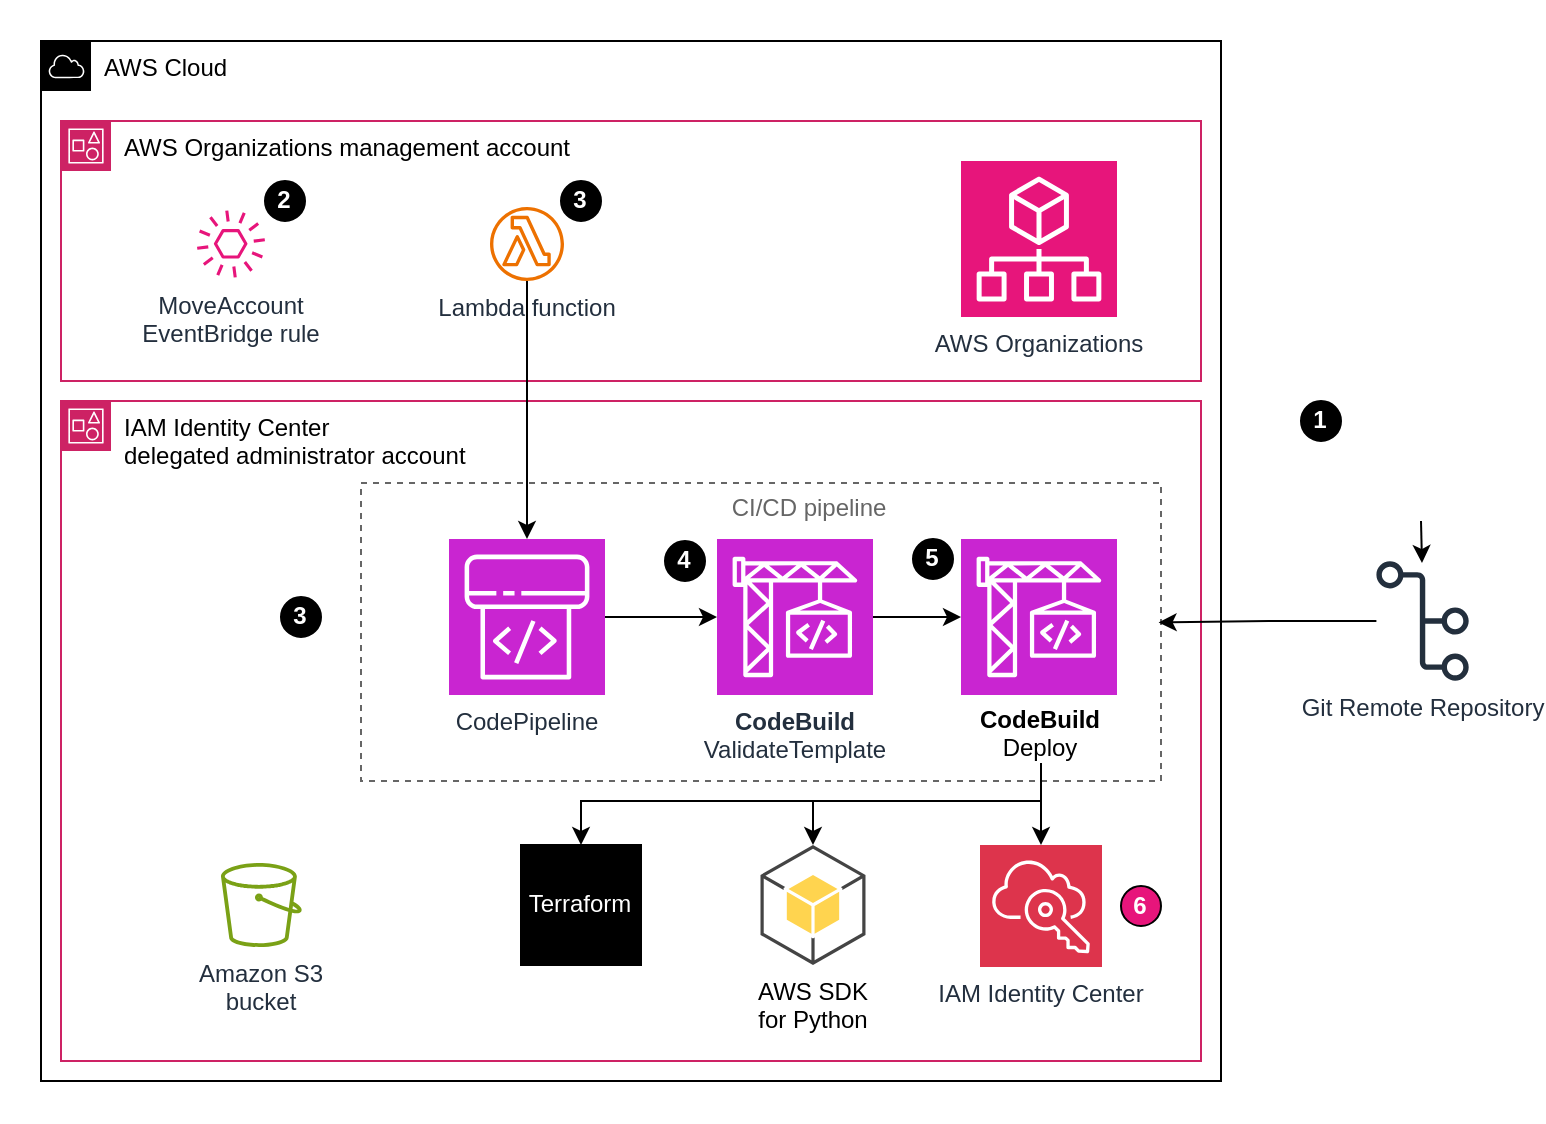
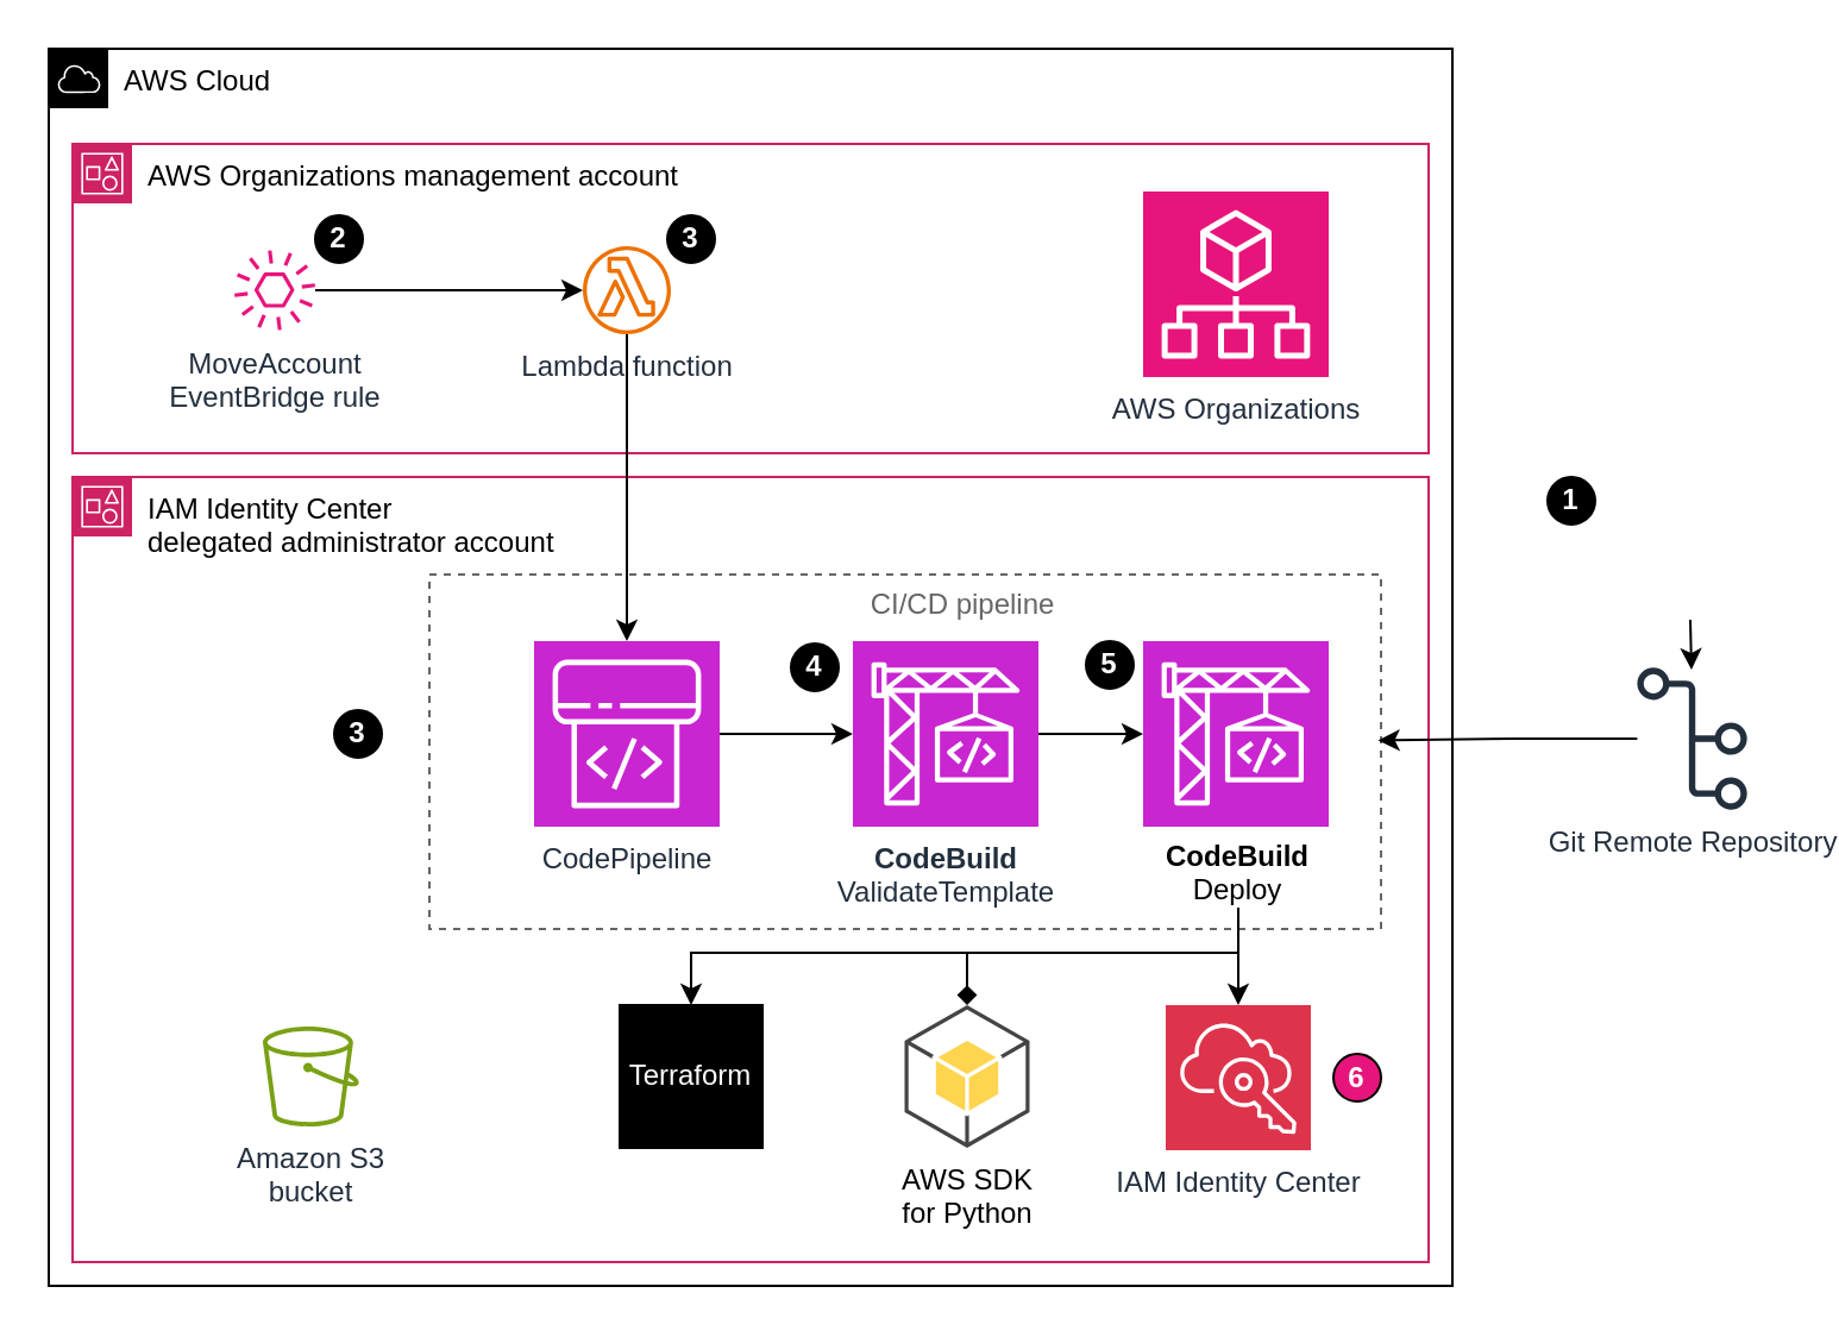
  <mxCell id="0" />
  <mxCell id="1" parent="0" />
  <mxCell id="2" value="&lt;font color=&quot;#000000&quot;&gt;AWS Cloud&lt;/font&gt;" style="sketch=0;outlineConnect=0;gradientColor=none;html=1;whiteSpace=wrap;fontSize=12;fontStyle=0;shape=mxgraph.aws4.group;grIcon=mxgraph.aws4.group_aws_cloud;strokeColor=#000000;fillColor=none;verticalAlign=top;align=left;spacingLeft=30;fontColor=#AAB7B8;dashed=0;" vertex="1" parent="1"><mxGeometry x="20" y="20" width="590" height="520" as="geometry" /></mxCell>
  <mxCell id="3" value="" style="rounded=0;whiteSpace=wrap;html=1;fillColor=none;dashed=1;strokeColor=#666666;" vertex="1" parent="1"><mxGeometry x="180" y="241" width="400" height="149" as="geometry" /></mxCell>
  <mxCell id="4" value="&lt;font color=&quot;#000000&quot;&gt;AWS Organizations management account&lt;/font&gt;" style="points=[[0,0],[0.25,0],[0.5,0],[0.75,0],[1,0],[1,0.25],[1,0.5],[1,0.75],[1,1],[0.75,1],[0.5,1],[0.25,1],[0,1],[0,0.75],[0,0.5],[0,0.25]];outlineConnect=0;gradientColor=none;html=1;whiteSpace=wrap;fontSize=12;fontStyle=0;container=1;pointerEvents=0;collapsible=0;recursiveResize=0;shape=mxgraph.aws4.group;grIcon=mxgraph.aws4.group_account;strokeColor=#CD2264;fillColor=none;verticalAlign=top;align=left;spacingLeft=30;fontColor=#CD2264;dashed=0;" vertex="1" parent="1"><mxGeometry x="30" y="60" width="570" height="130" as="geometry" /></mxCell>
  <mxCell id="5" value="MoveAccount&lt;br&gt;EventBridge rule" style="sketch=0;outlineConnect=0;fontColor=#232F3E;gradientColor=none;fillColor=#E7157B;strokeColor=none;dashed=0;verticalLabelPosition=bottom;verticalAlign=top;align=center;html=1;fontSize=12;fontStyle=0;aspect=fixed;pointerEvents=1;shape=mxgraph.aws4.event;" vertex="1" parent="4"><mxGeometry x="68" y="44.5" width="34" height="34" as="geometry" /></mxCell>
  <mxCell id="6" value="&lt;font color=&quot;#ffffff&quot;&gt;&lt;b&gt;3&lt;/b&gt;&lt;/font&gt;" style="ellipse;whiteSpace=wrap;html=1;fillColor=#000000;" vertex="1" parent="4"><mxGeometry x="250" y="30" width="20" height="20" as="geometry" /></mxCell>
  <mxCell id="7" value="&lt;font color=&quot;#ffffff&quot;&gt;&lt;b&gt;2&lt;/b&gt;&lt;/font&gt;" style="ellipse;whiteSpace=wrap;html=1;fillColor=#000000;" vertex="1" parent="4"><mxGeometry x="102" y="30" width="20" height="20" as="geometry" /></mxCell>
  <mxCell id="8" value="&lt;font color=&quot;#000000&quot;&gt;IAM Identity Center &lt;br&gt;delegated administrator account&lt;/font&gt;" style="points=[[0,0],[0.25,0],[0.5,0],[0.75,0],[1,0],[1,0.25],[1,0.5],[1,0.75],[1,1],[0.75,1],[0.5,1],[0.25,1],[0,1],[0,0.75],[0,0.5],[0,0.25]];outlineConnect=0;gradientColor=none;html=1;whiteSpace=wrap;fontSize=12;fontStyle=0;container=1;pointerEvents=0;collapsible=0;recursiveResize=0;shape=mxgraph.aws4.group;grIcon=mxgraph.aws4.group_account;strokeColor=#CD2264;fillColor=none;verticalAlign=top;align=left;spacingLeft=30;fontColor=#CD2264;dashed=0;" vertex="1" parent="1"><mxGeometry x="30" y="200" width="570" height="330" as="geometry" /></mxCell>
  <mxCell id="9" style="edgeStyle=orthogonalEdgeStyle;rounded=0;orthogonalLoop=1;jettySize=auto;html=1;" edge="1" parent="8" source="10" target="13"><mxGeometry relative="1" as="geometry" /></mxCell>
  <mxCell id="10" value="&lt;b&gt;CodeBuild&lt;/b&gt;&lt;br&gt;ValidateTemplate" style="sketch=0;points=[[0,0,0],[0.25,0,0],[0.5,0,0],[0.75,0,0],[1,0,0],[0,1,0],[0.25,1,0],[0.5,1,0],[0.75,1,0],[1,1,0],[0,0.25,0],[0,0.5,0],[0,0.75,0],[1,0.25,0],[1,0.5,0],[1,0.75,0]];outlineConnect=0;fontColor=#232F3E;fillColor=#C925D1;strokeColor=#ffffff;dashed=0;verticalLabelPosition=bottom;verticalAlign=top;align=center;html=1;fontSize=12;fontStyle=0;aspect=fixed;shape=mxgraph.aws4.resourceIcon;resIcon=mxgraph.aws4.codebuild;" vertex="1" parent="8"><mxGeometry x="328" y="69" width="78" height="78" as="geometry" /></mxCell>
  <mxCell id="11" style="edgeStyle=orthogonalEdgeStyle;rounded=0;orthogonalLoop=1;jettySize=auto;html=1;" edge="1" parent="8" source="12" target="10"><mxGeometry relative="1" as="geometry" /></mxCell>
  <mxCell id="12" value="CodePipeline" style="sketch=0;points=[[0,0,0],[0.25,0,0],[0.5,0,0],[0.75,0,0],[1,0,0],[0,1,0],[0.25,1,0],[0.5,1,0],[0.75,1,0],[1,1,0],[0,0.25,0],[0,0.5,0],[0,0.75,0],[1,0.25,0],[1,0.5,0],[1,0.75,0]];outlineConnect=0;fontColor=#232F3E;fillColor=#C925D1;strokeColor=#ffffff;dashed=0;verticalLabelPosition=bottom;verticalAlign=top;align=center;html=1;fontSize=12;fontStyle=0;aspect=fixed;shape=mxgraph.aws4.resourceIcon;resIcon=mxgraph.aws4.codepipeline;" vertex="1" parent="8"><mxGeometry x="194" y="69" width="78" height="78" as="geometry" /></mxCell>
  <mxCell id="13" value="" style="sketch=0;points=[[0,0,0],[0.25,0,0],[0.5,0,0],[0.75,0,0],[1,0,0],[0,1,0],[0.25,1,0],[0.5,1,0],[0.75,1,0],[1,1,0],[0,0.25,0],[0,0.5,0],[0,0.75,0],[1,0.25,0],[1,0.5,0],[1,0.75,0]];outlineConnect=0;fontColor=#232F3E;fillColor=#C925D1;strokeColor=#ffffff;dashed=0;verticalLabelPosition=bottom;verticalAlign=top;align=center;html=1;fontSize=12;fontStyle=0;aspect=fixed;shape=mxgraph.aws4.resourceIcon;resIcon=mxgraph.aws4.codebuild;" vertex="1" parent="8"><mxGeometry x="450" y="69" width="78" height="78" as="geometry" /></mxCell>
  <mxCell id="14" value="AWS SDK&lt;br&gt;for Python" style="outlineConnect=0;dashed=0;verticalLabelPosition=bottom;verticalAlign=top;align=center;html=1;shape=mxgraph.aws3.android;fillColor=#FFD44F;gradientColor=none;" vertex="1" parent="8"><mxGeometry x="349.75" y="222" width="52.5" height="60" as="geometry" /></mxCell>
  <mxCell id="15" value="Amazon S3&lt;br&gt;bucket" style="sketch=0;outlineConnect=0;fontColor=#232F3E;gradientColor=none;fillColor=#7AA116;strokeColor=none;dashed=0;verticalLabelPosition=bottom;verticalAlign=top;align=center;html=1;fontSize=12;fontStyle=0;aspect=fixed;pointerEvents=1;shape=mxgraph.aws4.bucket;" vertex="1" parent="8"><mxGeometry x="80" y="231" width="40.38" height="42" as="geometry" /></mxCell>
  <mxCell id="16" value="&lt;font color=&quot;#ffffff&quot;&gt;Terraform&lt;/font&gt;" style="whiteSpace=wrap;html=1;aspect=fixed;fillColor=#000000;" vertex="1" parent="8"><mxGeometry x="230" y="222" width="60" height="60" as="geometry" /></mxCell>
  <mxCell id="17" value="&lt;font color=&quot;#ffffff&quot;&gt;&lt;b&gt;3&lt;/b&gt;&lt;/font&gt;" style="ellipse;whiteSpace=wrap;html=1;fillColor=#000000;" vertex="1" parent="8"><mxGeometry x="110" y="98" width="20" height="20" as="geometry" /></mxCell>
  <mxCell id="18" style="edgeStyle=orthogonalEdgeStyle;rounded=0;orthogonalLoop=1;jettySize=auto;html=1;" edge="1" parent="1" source="19" target="12"><mxGeometry relative="1" as="geometry" /></mxCell>
  <mxCell id="19" value="Lambda function" style="sketch=0;outlineConnect=0;fontColor=#232F3E;gradientColor=none;fillColor=#ED7100;strokeColor=none;dashed=0;verticalLabelPosition=bottom;verticalAlign=top;align=center;html=1;fontSize=12;fontStyle=0;aspect=fixed;pointerEvents=1;shape=mxgraph.aws4.lambda_function;" vertex="1" parent="1"><mxGeometry x="244.5" y="103" width="37" height="37" as="geometry" /></mxCell>
+ <mxCell id="20" style="edgeStyle=orthogonalEdgeStyle;rounded=0;orthogonalLoop=1;jettySize=auto;html=1;" edge="1" parent="1" source="5" target="19"><mxGeometry relative="1" as="geometry" /></mxCell>
  <mxCell id="21" value="AWS Organizations" style="sketch=0;points=[[0,0,0],[0.25,0,0],[0.5,0,0],[0.75,0,0],[1,0,0],[0,1,0],[0.25,1,0],[0.5,1,0],[0.75,1,0],[1,1,0],[0,0.25,0],[0,0.5,0],[0,0.75,0],[1,0.25,0],[1,0.5,0],[1,0.75,0]];points=[[0,0,0],[0.25,0,0],[0.5,0,0],[0.75,0,0],[1,0,0],[0,1,0],[0.25,1,0],[0.5,1,0],[0.75,1,0],[1,1,0],[0,0.25,0],[0,0.5,0],[0,0.75,0],[1,0.25,0],[1,0.5,0],[1,0.75,0]];outlineConnect=0;fontColor=#232F3E;fillColor=#E7157B;strokeColor=#ffffff;dashed=0;verticalLabelPosition=bottom;verticalAlign=top;align=center;html=1;fontSize=12;fontStyle=0;aspect=fixed;shape=mxgraph.aws4.resourceIcon;resIcon=mxgraph.aws4.organizations;" vertex="1" parent="1"><mxGeometry x="480" y="80" width="78" height="78" as="geometry" /></mxCell>
  <mxCell id="22" style="edgeStyle=orthogonalEdgeStyle;rounded=0;orthogonalLoop=1;jettySize=auto;html=1;entryX=0.997;entryY=0.468;entryDx=0;entryDy=0;entryPerimeter=0;" edge="1" parent="1" source="23" target="3"><mxGeometry relative="1" as="geometry" /></mxCell>
  <mxCell id="23" value="Git Remote Repository" style="sketch=0;outlineConnect=0;fontColor=#232F3E;gradientColor=none;fillColor=#232F3D;strokeColor=none;dashed=0;verticalLabelPosition=bottom;verticalAlign=top;align=center;html=1;fontSize=12;fontStyle=0;aspect=fixed;pointerEvents=1;shape=mxgraph.aws4.git_repository;" vertex="1" parent="1"><mxGeometry x="687.7" y="280" width="46.15" height="60" as="geometry" /></mxCell>
  <mxCell id="24" value="&lt;font color=&quot;#666666&quot;&gt;CI/CD pipeline&lt;/font&gt;" style="text;html=1;align=center;verticalAlign=middle;resizable=0;points=[];autosize=1;strokeColor=none;fillColor=none;" vertex="1" parent="1"><mxGeometry x="353.5" y="239" width="100" height="30" as="geometry" /></mxCell>
  <mxCell id="25" value="IAM Identity Center" style="sketch=0;points=[[0,0,0],[0.25,0,0],[0.5,0,0],[0.75,0,0],[1,0,0],[0,1,0],[0.25,1,0],[0.5,1,0],[0.75,1,0],[1,1,0],[0,0.25,0],[0,0.5,0],[0,0.75,0],[1,0.25,0],[1,0.5,0],[1,0.75,0]];outlineConnect=0;fontColor=#232F3E;fillColor=#DD344C;strokeColor=#ffffff;dashed=0;verticalLabelPosition=bottom;verticalAlign=top;align=center;html=1;fontSize=12;fontStyle=0;aspect=fixed;shape=mxgraph.aws4.resourceIcon;resIcon=mxgraph.aws4.single_sign_on;" vertex="1" parent="1"><mxGeometry x="489.5" y="422" width="61" height="61" as="geometry" /></mxCell>
  <mxCell id="26" style="edgeStyle=orthogonalEdgeStyle;rounded=0;orthogonalLoop=1;jettySize=auto;html=1;" edge="1" parent="1" target="23"><mxGeometry relative="1" as="geometry"><mxPoint x="710" y="260" as="sourcePoint" /></mxGeometry></mxCell>
  <mxCell id="27" style="edgeStyle=orthogonalEdgeStyle;rounded=0;orthogonalLoop=1;jettySize=auto;html=1;" edge="1" parent="1" source="30" target="25"><mxGeometry relative="1" as="geometry" /></mxCell>
- <mxCell id="28" style="edgeStyle=orthogonalEdgeStyle;rounded=0;orthogonalLoop=1;jettySize=auto;html=1;" edge="1" parent="1" source="30" target="14"><mxGeometry relative="1" as="geometry"><Array as="points"><mxPoint x="520" y="400" /><mxPoint x="406" y="400" /></Array></mxGeometry></mxCell>
+ <mxCell id="28" style="edgeStyle=orthogonalEdgeStyle;rounded=0;orthogonalLoop=1;jettySize=auto;html=1;endArrow=diamond;" edge="1" parent="1" source="30" target="14"><mxGeometry relative="1" as="geometry"><Array as="points"><mxPoint x="520" y="400" /><mxPoint x="406" y="400" /></Array></mxGeometry></mxCell>
  <mxCell id="29" style="edgeStyle=orthogonalEdgeStyle;rounded=0;orthogonalLoop=1;jettySize=auto;html=1;" edge="1" parent="1" source="30" target="16"><mxGeometry relative="1" as="geometry"><Array as="points"><mxPoint x="520" y="400" /><mxPoint x="290" y="400" /></Array></mxGeometry></mxCell>
  <mxCell id="30" value="&lt;div align=&quot;center&quot;&gt;&lt;b&gt;CodeBuild&lt;/b&gt;&lt;br&gt;Deploy&lt;/div&gt;" style="text;whiteSpace=wrap;html=1;align=center;" vertex="1" parent="1"><mxGeometry x="485" y="346" width="70" height="35" as="geometry" /></mxCell>
  <mxCell id="31" value="&lt;font color=&quot;#ffffff&quot;&gt;&lt;b&gt;1&lt;/b&gt;&lt;/font&gt;" style="ellipse;whiteSpace=wrap;html=1;fillColor=#000000;" vertex="1" parent="1"><mxGeometry x="650" y="200" width="20" height="20" as="geometry" /></mxCell>
  <mxCell id="32" value="&lt;font color=&quot;#ffffff&quot;&gt;&lt;b&gt;6&lt;/b&gt;&lt;/font&gt;" style="ellipse;whiteSpace=wrap;html=1;fillColor=#e7157b;" vertex="1" parent="1"><mxGeometry x="560" y="442.5" width="20" height="20" as="geometry" /></mxCell>
  <mxCell id="33" value="&lt;font color=&quot;#ffffff&quot;&gt;&lt;b&gt;4&lt;/b&gt;&lt;/font&gt;" style="ellipse;whiteSpace=wrap;html=1;fillColor=#000000;" vertex="1" parent="1"><mxGeometry x="332" y="270" width="20" height="20" as="geometry" /></mxCell>
  <mxCell id="34" value="&lt;font color=&quot;#ffffff&quot;&gt;&lt;b&gt;5&lt;/b&gt;&lt;/font&gt;" style="ellipse;whiteSpace=wrap;html=1;fillColor=#000000;" vertex="1" parent="1"><mxGeometry x="456" y="269" width="20" height="20" as="geometry" /></mxCell>
